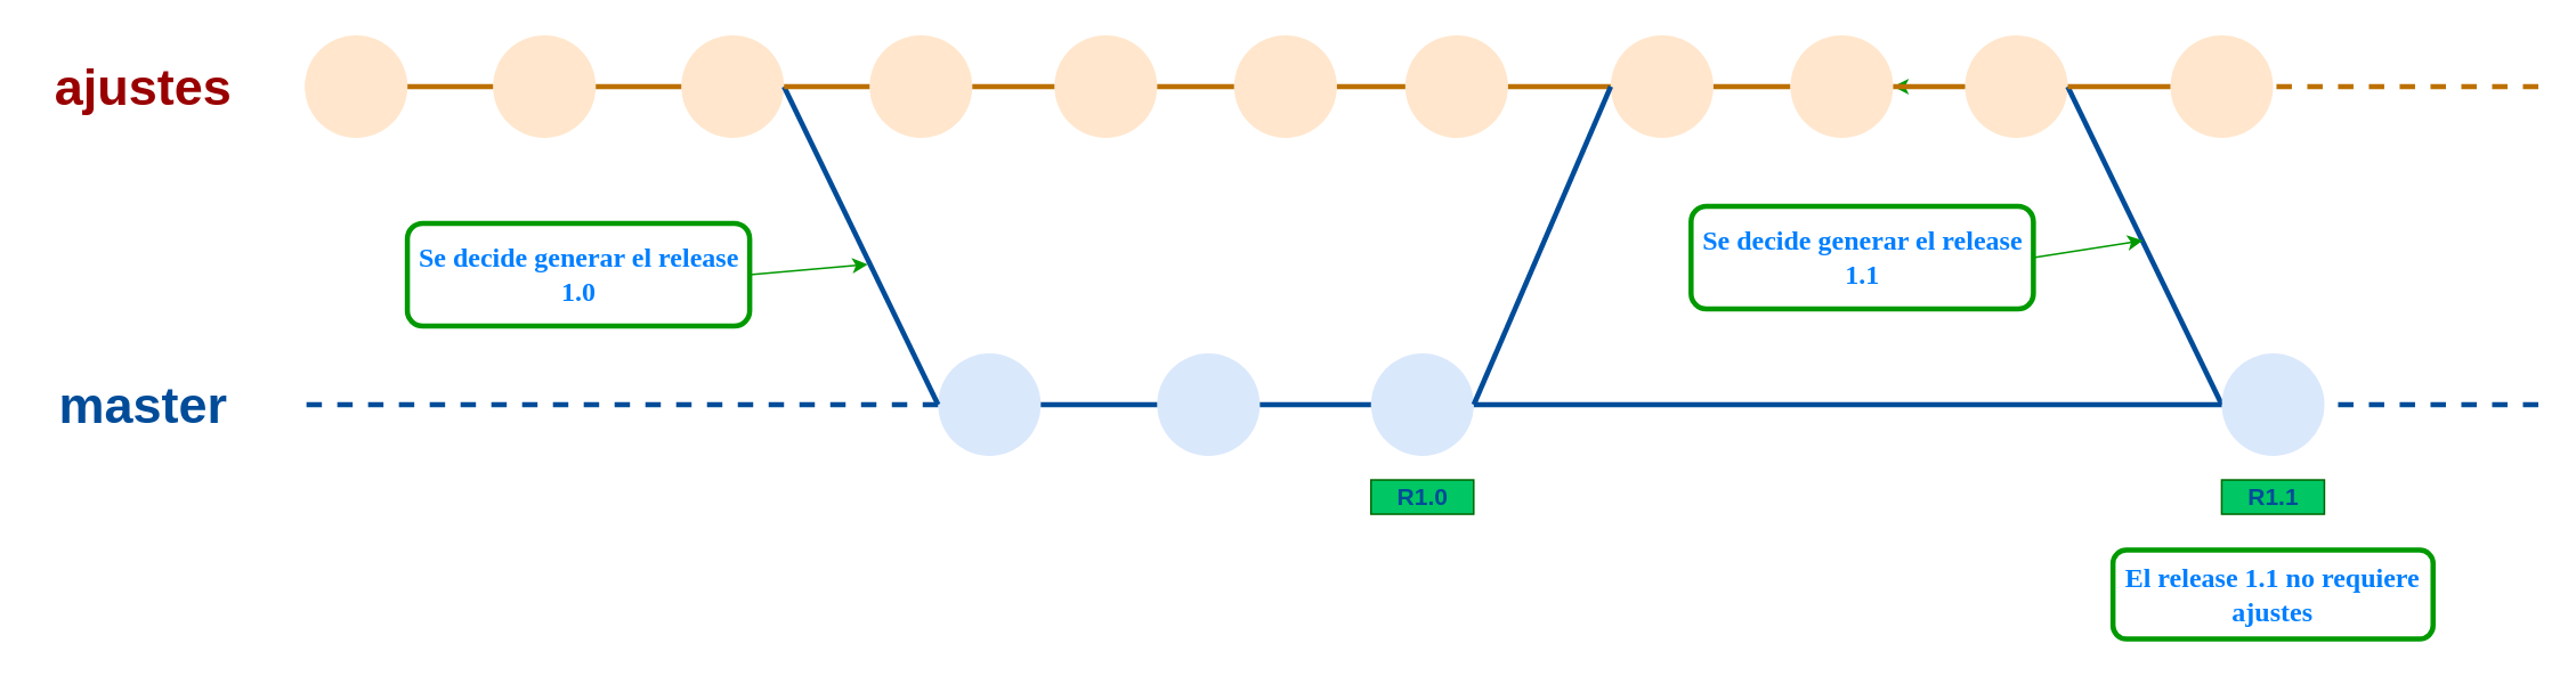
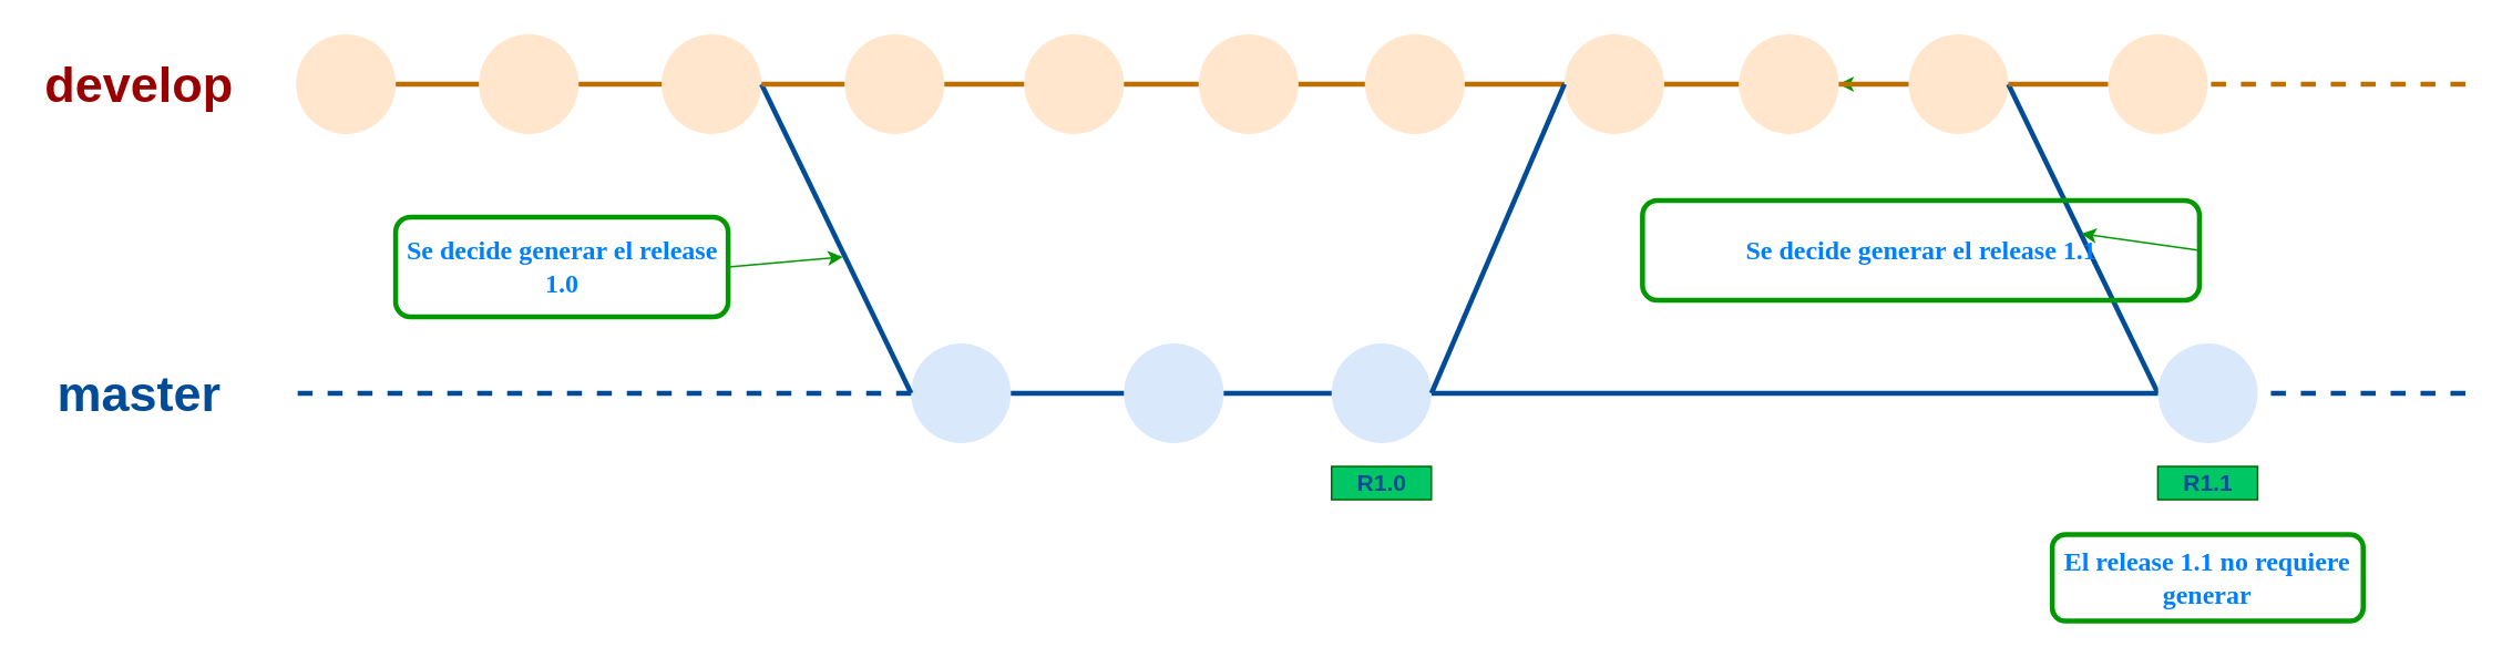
  <mxCell id="0" />
  <mxCell id="1" parent="0" />
  <mxCell id="2" value="" style="ellipse;whiteSpace=wrap;html=1;aspect=fixed;fillColor=#FFE6CC;strokeColor=none;" parent="1" vertex="1"><mxGeometry x="287.559" y="20" width="60" height="60" as="geometry" /></mxCell>
  <mxCell id="3" value="" style="ellipse;whiteSpace=wrap;html=1;aspect=fixed;fillColor=#FFE6CC;strokeColor=none;" parent="1" vertex="1"><mxGeometry x="397.559" y="20" width="60" height="60" as="geometry" /></mxCell>
  <mxCell id="4" value="" style="endArrow=none;html=1;entryX=1;entryY=0.5;entryDx=0;entryDy=0;exitX=0;exitY=0.5;exitDx=0;exitDy=0;endFill=0;fillColor=#f0a30a;strokeColor=#BD7000;strokeWidth=3;" parent="1" source="3" target="2" edge="1"><mxGeometry width="50" height="50" relative="1" as="geometry"><mxPoint x="287.559" y="170" as="sourcePoint" /><mxPoint x="337.559" y="120" as="targetPoint" /></mxGeometry></mxCell>
  <mxCell id="5" value="" style="ellipse;whiteSpace=wrap;html=1;aspect=fixed;fillColor=#dae8fc;strokeColor=none;direction=south;" vertex="1" parent="1"><mxGeometry x="547.559" y="206" width="60" height="60" as="geometry" /></mxCell>
  <mxCell id="6" value="" style="endArrow=none;html=1;entryX=1;entryY=0.5;entryDx=0;entryDy=0;exitX=0.5;exitY=1;exitDx=0;exitDy=0;endFill=0;fillColor=#f0a30a;strokeColor=#004C99;strokeWidth=3;" edge="1" parent="1" source="5" target="3"><mxGeometry width="50" height="50" relative="1" as="geometry"><mxPoint x="540.559" y="38.5" as="sourcePoint" /><mxPoint x="467.559" y="103.5" as="targetPoint" /></mxGeometry></mxCell>
  <mxCell id="7" value="" style="ellipse;whiteSpace=wrap;html=1;aspect=fixed;fillColor=#FFE6CC;strokeColor=none;" vertex="1" parent="1"><mxGeometry x="507.559" y="20" width="60" height="60" as="geometry" /></mxCell>
  <mxCell id="8" value="" style="ellipse;whiteSpace=wrap;html=1;aspect=fixed;fillColor=#FFE6CC;strokeColor=none;" vertex="1" parent="1"><mxGeometry x="615.559" y="20" width="60" height="60" as="geometry" /></mxCell>
  <mxCell id="9" value="" style="endArrow=none;html=1;entryX=1;entryY=0.5;entryDx=0;entryDy=0;exitX=0;exitY=0.5;exitDx=0;exitDy=0;endFill=0;fillColor=#f0a30a;strokeColor=#BD7000;strokeWidth=3;" edge="1" parent="1" source="8" target="7"><mxGeometry width="50" height="50" relative="1" as="geometry"><mxPoint x="520.559" y="170" as="sourcePoint" /><mxPoint x="570.559" y="120" as="targetPoint" /></mxGeometry></mxCell>
  <mxCell id="10" value="" style="endArrow=none;html=1;entryX=1;entryY=0.5;entryDx=0;entryDy=0;exitX=0.5;exitY=1;exitDx=0;exitDy=0;endFill=0;fillColor=#f0a30a;strokeColor=#BD7000;strokeWidth=3;" edge="1" parent="1" source="11"><mxGeometry width="50" height="50" relative="1" as="geometry"><mxPoint x="752.559" y="50" as="sourcePoint" /><mxPoint x="675.559" y="50" as="targetPoint" /></mxGeometry></mxCell>
  <mxCell id="11" value="" style="ellipse;whiteSpace=wrap;html=1;aspect=fixed;fillColor=#FFE6CC;strokeColor=none;direction=south;" vertex="1" parent="1"><mxGeometry x="720.559" y="20" width="60" height="60" as="geometry" /></mxCell>
  <mxCell id="12" value="" style="ellipse;whiteSpace=wrap;html=1;aspect=fixed;fillColor=#FFE6CC;strokeColor=none;" vertex="1" parent="1"><mxGeometry x="820.559" y="20" width="60" height="60" as="geometry" /></mxCell>
  <mxCell id="13" value="" style="endArrow=none;html=1;entryX=1;entryY=0.5;entryDx=0;entryDy=0;exitX=0;exitY=0.5;exitDx=0;exitDy=0;endFill=0;fillColor=#f0a30a;strokeColor=#BD7000;strokeWidth=3;" edge="1" parent="1" source="12"><mxGeometry width="50" height="50" relative="1" as="geometry"><mxPoint x="720.559" y="170" as="sourcePoint" /><mxPoint x="780.559" y="50" as="targetPoint" /></mxGeometry></mxCell>
  <mxCell id="14" value="" style="ellipse;whiteSpace=wrap;html=1;aspect=fixed;fillColor=#FFE6CC;strokeColor=none;" vertex="1" parent="1"><mxGeometry x="940.559" y="20" width="60" height="60" as="geometry" /></mxCell>
  <mxCell id="15" value="" style="endArrow=none;html=1;entryX=1;entryY=0.5;entryDx=0;entryDy=0;endFill=0;fillColor=#f0a30a;strokeColor=#BD7000;strokeWidth=3;exitX=0;exitY=0.5;exitDx=0;exitDy=0;" edge="1" parent="1" source="14" target="12"><mxGeometry width="50" height="50" relative="1" as="geometry"><mxPoint x="832.059" y="-27" as="sourcePoint" /><mxPoint x="755.059" y="-27" as="targetPoint" /></mxGeometry></mxCell>
  <mxCell id="16" value="" style="ellipse;whiteSpace=wrap;html=1;aspect=fixed;fillColor=#FFE6CC;strokeColor=none;" vertex="1" parent="1"><mxGeometry x="177.559" y="20" width="60" height="60" as="geometry" /></mxCell>
  <mxCell id="17" value="" style="endArrow=none;html=1;entryX=1;entryY=0.5;entryDx=0;entryDy=0;endFill=0;fillColor=#f0a30a;strokeColor=#BD7000;strokeWidth=3;exitX=0;exitY=0.5;exitDx=0;exitDy=0;" edge="1" parent="1" target="16" source="2"><mxGeometry width="50" height="50" relative="1" as="geometry"><mxPoint x="237.5" y="83.5" as="sourcePoint" /><mxPoint x="227.559" y="120" as="targetPoint" /></mxGeometry></mxCell>
  <mxCell id="18" value="" style="ellipse;whiteSpace=wrap;html=1;aspect=fixed;fillColor=#dae8fc;strokeColor=none;" vertex="1" parent="1"><mxGeometry x="675.559" y="206" width="60" height="60" as="geometry" /></mxCell>
  <mxCell id="19" value="" style="endArrow=none;html=1;exitX=0;exitY=0.5;exitDx=0;exitDy=0;endFill=0;fillColor=#f0a30a;strokeColor=#004C99;strokeWidth=3;" edge="1" parent="1" source="18" target="5"><mxGeometry width="50" height="50" relative="1" as="geometry"><mxPoint x="547.559" y="357" as="sourcePoint" /><mxPoint x="647.5" y="277" as="targetPoint" /></mxGeometry></mxCell>
  <mxCell id="20" value="" style="endArrow=none;html=1;entryX=1;entryY=0.5;entryDx=0;entryDy=0;exitX=0.5;exitY=1;exitDx=0;exitDy=0;endFill=0;fillColor=#f0a30a;strokeColor=#004C99;strokeWidth=3;" edge="1" parent="1" source="21"><mxGeometry width="50" height="50" relative="1" as="geometry"><mxPoint x="812.559" y="236" as="sourcePoint" /><mxPoint x="735.559" y="236" as="targetPoint" /></mxGeometry></mxCell>
  <mxCell id="21" value="" style="ellipse;whiteSpace=wrap;html=1;aspect=fixed;fillColor=#dae8fc;strokeColor=none;direction=south;" vertex="1" parent="1"><mxGeometry x="800.559" y="206" width="60" height="60" as="geometry" /></mxCell>
  <mxCell id="22" value="" style="endArrow=none;html=1;entryX=1;entryY=0.5;entryDx=0;entryDy=0;endFill=0;fillColor=#f0a30a;strokeColor=#BD7000;strokeWidth=3;exitX=0;exitY=0.5;exitDx=0;exitDy=0;" edge="1" parent="1" source="7" target="3"><mxGeometry width="50" height="50" relative="1" as="geometry"><mxPoint x="547.5" y="50" as="sourcePoint" /><mxPoint x="617.559" y="60" as="targetPoint" /></mxGeometry></mxCell>
  <mxCell id="23" value="" style="endArrow=none;html=1;entryX=0;entryY=0.5;entryDx=0;entryDy=0;exitX=0.5;exitY=0;exitDx=0;exitDy=0;endFill=0;fillColor=#f0a30a;strokeColor=#004C99;strokeWidth=3;" edge="1" parent="1" source="21" target="14"><mxGeometry width="50" height="50" relative="1" as="geometry"><mxPoint x="557.559" y="246" as="sourcePoint" /><mxPoint x="467.559" y="60" as="targetPoint" /></mxGeometry></mxCell>
  <mxCell id="24" value="&lt;span style=&quot;color: rgb(0 , 127 , 255) ; font-family: &amp;#34;verdana&amp;#34; ; font-size: 16px ; font-weight: 700 ; white-space: normal&quot;&gt;Se decide generar el release 1.0&lt;/span&gt;" style="rounded=1;whiteSpace=wrap;html=1;strokeColor=#009900;strokeWidth=3;fillColor=none;fontColor=#990000;" vertex="1" parent="1"><mxGeometry x="237.5" y="130" width="200" height="60" as="geometry" /></mxCell>
  <mxCell id="25" value="" style="endArrow=classic;html=1;strokeColor=#009900;fontColor=#990000;exitX=1;exitY=0.5;exitDx=0;exitDy=0;" edge="1" parent="1" source="24"><mxGeometry width="50" height="50" relative="1" as="geometry"><mxPoint x="487.5" y="210" as="sourcePoint" /><mxPoint x="506.5" y="154" as="targetPoint" /></mxGeometry></mxCell>
  <mxCell id="26" value="R1.0" style="text;html=1;strokeColor=#006600;fillColor=#00C764;align=center;verticalAlign=middle;whiteSpace=wrap;rounded=0;fontStyle=1;fontSize=14;fontColor=#004C99;" vertex="1" parent="1"><mxGeometry x="800.5" y="280" width="60" height="20" as="geometry" /></mxCell>
  <mxCell id="27" value="" style="endArrow=none;html=1;exitX=0.5;exitY=1;exitDx=0;exitDy=0;endFill=0;fillColor=#f0a30a;strokeColor=#BD7000;strokeWidth=3;entryX=1;entryY=0.5;entryDx=0;entryDy=0;" edge="1" parent="1" source="28" target="14"><mxGeometry width="50" height="50" relative="1" as="geometry"><mxPoint x="1077.559" y="50" as="sourcePoint" /><mxPoint x="1017.5" y="100" as="targetPoint" /></mxGeometry></mxCell>
  <mxCell id="28" value="" style="ellipse;whiteSpace=wrap;html=1;aspect=fixed;fillColor=#FFE6CC;strokeColor=none;direction=south;" vertex="1" parent="1"><mxGeometry x="1045.559" y="20" width="60" height="60" as="geometry" /></mxCell>
  <mxCell id="29" value="" style="edgeStyle=none;rounded=0;orthogonalLoop=1;jettySize=auto;html=1;dashed=1;strokeColor=#009900;fontColor=#990000;" edge="1" parent="1" source="30" target="28"><mxGeometry relative="1" as="geometry" /></mxCell>
  <mxCell id="30" value="" style="ellipse;whiteSpace=wrap;html=1;aspect=fixed;fillColor=#FFE6CC;strokeColor=none;" vertex="1" parent="1"><mxGeometry x="1147.559" y="20" width="60" height="60" as="geometry" /></mxCell>
  <mxCell id="31" value="" style="endArrow=none;html=1;exitX=0;exitY=0.5;exitDx=0;exitDy=0;endFill=0;fillColor=#f0a30a;strokeColor=#BD7000;strokeWidth=3;entryX=0.5;entryY=0;entryDx=0;entryDy=0;" edge="1" parent="1" source="30" target="28"><mxGeometry width="50" height="50" relative="1" as="geometry"><mxPoint x="1045.559" y="170" as="sourcePoint" /><mxPoint x="1124.5" y="81" as="targetPoint" /></mxGeometry></mxCell>
  <mxCell id="32" value="" style="endArrow=none;html=1;exitX=0.5;exitY=1;exitDx=0;exitDy=0;endFill=0;fillColor=#f0a30a;strokeColor=#004C99;strokeWidth=3;entryX=1;entryY=0.5;entryDx=0;entryDy=0" edge="1" parent="1" source="33" target="30"><mxGeometry width="50" height="50" relative="1" as="geometry"><mxPoint x="1295.559" y="236" as="sourcePoint" /><mxPoint x="1267.5" y="70" as="targetPoint" /></mxGeometry></mxCell>
  <mxCell id="33" value="" style="ellipse;whiteSpace=wrap;html=1;aspect=fixed;fillColor=#dae8fc;strokeColor=none;direction=south;" vertex="1" parent="1"><mxGeometry x="1297.559" y="206" width="60" height="60" as="geometry" /></mxCell>
  <mxCell id="34" value="R1.1" style="text;html=1;strokeColor=#006600;fillColor=#00C764;align=center;verticalAlign=middle;whiteSpace=wrap;rounded=0;fontStyle=1;fontSize=14;fontColor=#004C99;" vertex="1" parent="1"><mxGeometry x="1297.5" y="280" width="60" height="20" as="geometry" /></mxCell>
- <mxCell id="35" value="&lt;span style=&quot;color: rgb(0 , 127 , 255) ; font-family: &amp;#34;verdana&amp;#34; ; font-size: 16px ; font-weight: 700 ; white-space: normal&quot;&gt;Se decide generar el release 1.1&lt;/span&gt;" style="rounded=1;whiteSpace=wrap;html=1;strokeColor=#009900;strokeWidth=3;fillColor=none;fontColor=#990000;" vertex="1" parent="1"><mxGeometry x="987.5" y="120" width="200" height="60" as="geometry" /></mxCell>
+ <mxCell id="35" value="&lt;span style=&quot;color: rgb(0 , 127 , 255) ; font-family: &amp;#34;verdana&amp;#34; ; font-size: 16px ; font-weight: 700 ; white-space: normal&quot;&gt;Se decide generar el release 1.1&lt;/span&gt;" style="rounded=1;whiteSpace=wrap;html=1;strokeColor=#009900;strokeWidth=3;fillColor=none;fontColor=#990000;" vertex="1" parent="1"><mxGeometry x="987.5" y="120" width="335" height="60" as="geometry" /></mxCell>
  <mxCell id="36" value="" style="endArrow=classic;html=1;strokeColor=#009900;fontColor=#990000;exitX=1;exitY=0.5;exitDx=0;exitDy=0;" edge="1" parent="1" source="35"><mxGeometry width="50" height="50" relative="1" as="geometry"><mxPoint x="1237.5" y="200" as="sourcePoint" /><mxPoint x="1251.5" y="140" as="targetPoint" /></mxGeometry></mxCell>
  <mxCell id="37" value="" style="endArrow=none;html=1;entryX=0.5;entryY=0;entryDx=0;entryDy=0;exitX=0.5;exitY=1;exitDx=0;exitDy=0;endFill=0;fillColor=#f0a30a;strokeColor=#004C99;strokeWidth=3;" edge="1" parent="1" source="33" target="21"><mxGeometry width="50" height="50" relative="1" as="geometry"><mxPoint x="810.559" y="246" as="sourcePoint" /><mxPoint x="745.559" y="246" as="targetPoint" /></mxGeometry></mxCell>
- <mxCell id="38" value="&lt;span style=&quot;color: rgb(0 , 127 , 255) ; font-family: &amp;#34;verdana&amp;#34; ; font-size: 16px ; font-weight: 700 ; white-space: normal&quot;&gt;El release 1.1 no requiere ajustes&lt;/span&gt;" style="rounded=1;whiteSpace=wrap;html=1;strokeColor=#009900;strokeWidth=3;fillColor=none;fontColor=#990000;" vertex="1" parent="1"><mxGeometry x="1234" y="321" width="187" height="52" as="geometry" /></mxCell>
+ <mxCell id="38" value="&lt;span style=&quot;color: rgb(0 , 127 , 255) ; font-family: &amp;#34;verdana&amp;#34; ; font-size: 16px ; font-weight: 700 ; white-space: normal&quot;&gt;El release 1.1 no requiere generar&lt;/span&gt;" style="rounded=1;whiteSpace=wrap;html=1;strokeColor=#009900;strokeWidth=3;fillColor=none;fontColor=#990000;" vertex="1" parent="1"><mxGeometry x="1234" y="321" width="187" height="52" as="geometry" /></mxCell>
  <mxCell id="39" value="" style="endArrow=none;html=1;endFill=0;fillColor=#f0a30a;strokeColor=#BD7000;strokeWidth=3;entryX=1;entryY=0.5;entryDx=0;entryDy=0;dashed=1;" edge="1" parent="1" target="42"><mxGeometry width="50" height="50" relative="1" as="geometry"><mxPoint x="1482.5" y="50" as="sourcePoint" /><mxPoint x="1115.559" y="60" as="targetPoint" /></mxGeometry></mxCell>
  <mxCell id="40" value="" style="endArrow=none;html=1;endFill=0;fillColor=#f0a30a;strokeColor=#004C99;strokeWidth=3;dashed=1;" edge="1" parent="1" target="33"><mxGeometry width="50" height="50" relative="1" as="geometry"><mxPoint x="1482.5" y="236" as="sourcePoint" /><mxPoint x="870.559" y="246" as="targetPoint" /></mxGeometry></mxCell>
  <mxCell id="41" value="" style="endArrow=none;html=1;endFill=0;fillColor=#f0a30a;strokeColor=#004C99;strokeWidth=3;dashed=1;exitX=0.5;exitY=1;exitDx=0;exitDy=0;" edge="1" parent="1" source="5"><mxGeometry width="50" height="50" relative="1" as="geometry"><mxPoint x="528" y="365" as="sourcePoint" /><mxPoint x="178" y="236" as="targetPoint" /></mxGeometry></mxCell>
  <mxCell id="42" value="" style="ellipse;whiteSpace=wrap;html=1;aspect=fixed;fillColor=#FFE6CC;strokeColor=none;" vertex="1" parent="1"><mxGeometry x="1267.559" y="20" width="60" height="60" as="geometry" /></mxCell>
  <mxCell id="43" value="" style="endArrow=none;html=1;exitX=0;exitY=0.5;exitDx=0;exitDy=0;endFill=0;fillColor=#f0a30a;strokeColor=#BD7000;strokeWidth=3;entryX=1;entryY=0.5;entryDx=0;entryDy=0;" edge="1" parent="1" source="42" target="30"><mxGeometry width="50" height="50" relative="1" as="geometry"><mxPoint x="1055.559" y="180" as="sourcePoint" /><mxPoint x="1115.559" y="60" as="targetPoint" /></mxGeometry></mxCell>
- <mxCell id="44" value="&lt;font size=&quot;1&quot;&gt;&lt;b style=&quot;font-size: 30px&quot;&gt;ajustes&lt;/b&gt;&lt;/font&gt;" style="text;html=1;strokeColor=none;fillColor=none;align=center;verticalAlign=middle;whiteSpace=wrap;rounded=0;fontColor=#990000;" vertex="1" parent="1"><mxGeometry x="20" y="26.5" width="127" height="47" as="geometry" /></mxCell>
+ <mxCell id="44" value="&lt;font size=&quot;1&quot;&gt;&lt;b style=&quot;font-size: 30px&quot;&gt;develop&lt;/b&gt;&lt;/font&gt;" style="text;html=1;strokeColor=none;fillColor=none;align=center;verticalAlign=middle;whiteSpace=wrap;rounded=0;fontColor=#990000;" vertex="1" parent="1"><mxGeometry x="20" y="26.5" width="127" height="47" as="geometry" /></mxCell>
  <mxCell id="45" value="&lt;font size=&quot;1&quot; color=&quot;#004c99&quot;&gt;&lt;b style=&quot;font-size: 30px&quot;&gt;master&lt;/b&gt;&lt;/font&gt;" style="text;html=1;strokeColor=none;fillColor=none;align=center;verticalAlign=middle;whiteSpace=wrap;rounded=0;fontColor=#990000;" vertex="1" parent="1"><mxGeometry x="20" y="212.5" width="127" height="47" as="geometry" /></mxCell>
